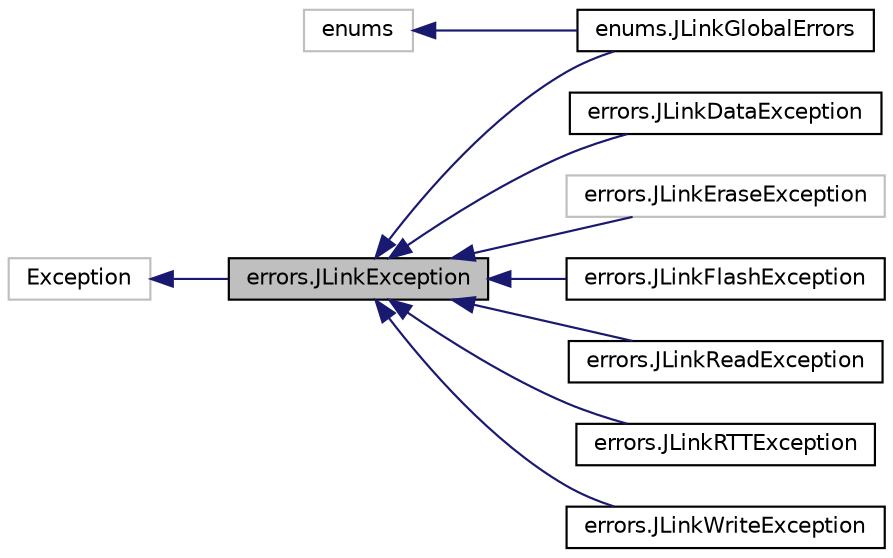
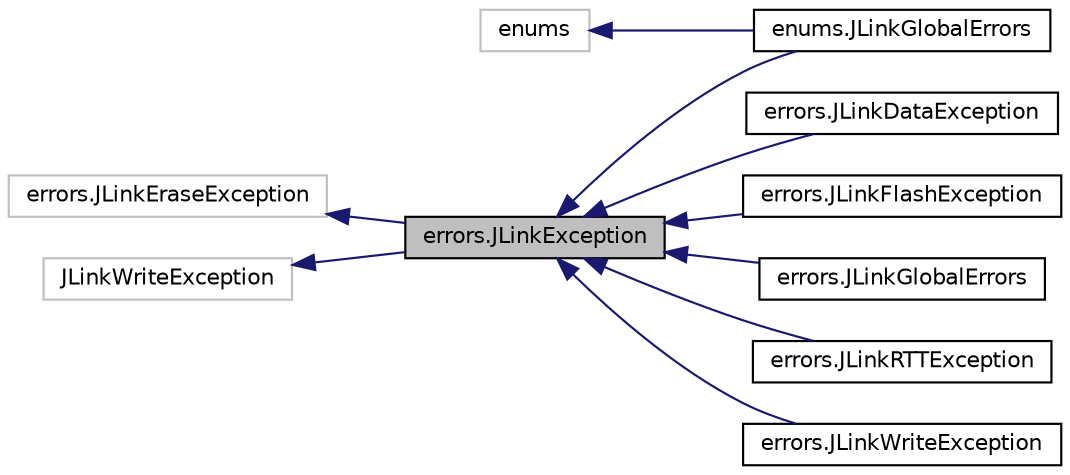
  digraph {
    fontname="DejaVu Sans"
    rankdir=LR
    node [color=black fillcolor=white fontname="DejaVu Sans" fontsize=10 shape=record style=filled]
    edge [color=midnightblue dir=back fontname="DejaVu Sans" fontsize=10 labelfontname=Helvetica labelfontsize=10 style=solid]
    n1 [fillcolor=grey75 fontcolor=black height=0.2 label="errors.JLinkException" width=0.4]
    n2 [height=0.2 label="errors.JLinkDataException" width=0.4]
    n3 [color=grey75 height=0.2 label="errors.JLinkEraseException" width=0.4]
    n4 [height=0.2 label="errors.JLinkFlashException" width=0.4]
-   n5 [height=0.2 label="errors.JLinkReadException" width=0.4]
+   n5 [height=0.2 label="errors.JLinkGlobalErrors" width=0.4]
    n6 [height=0.2 label="errors.JLinkRTTException" width=0.4]
    n7 [height=0.2 label="errors.JLinkWriteException" width=0.4]
    n8 [height=0.2 label="enums.JLinkGlobalErrors" width=0.4]
    n9 [color=grey75 height=0.2 label=enums width=0.4]
-   n10 [color=grey75 height=0.2 label=Exception width=0.4]
+   n10 [color=grey75 height=0.2 label=JLinkWriteException width=0.4]
    n1 -> n2
-   n1 -> n3
+   n3 -> n1
    n1 -> n4
    n1 -> n5
    n1 -> n6
    n1 -> n7
    n1 -> n8
    n9 -> n8
    n10 -> n1
  }
